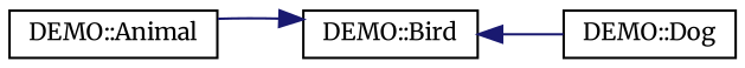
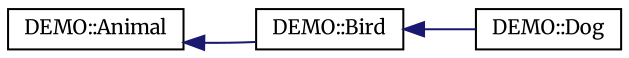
  digraph {
    fontname=Merriweather
    rankdir=LR
    node [color=black fillcolor=white fontname=Merriweather fontsize=10 shape=record style=filled]
    edge [color=midnightblue dir=back fontname=Merriweather fontsize=10 labelfontname=Helvetica labelfontsize=10 style=solid]
    n1 [height=0.2 label="DEMO::Animal" width=0.4]
    n2 [height=0.2 label="DEMO::Bird" width=0.4]
    n3 [height=0.2 label="DEMO::Dog" width=0.4]
-   n2 -> n1
+   n1 -> n2
    n2 -> n3
  }
